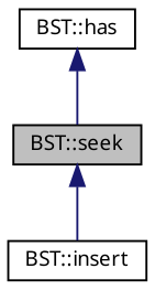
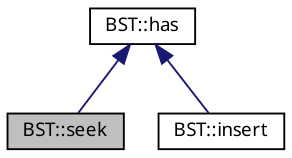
  digraph {
    fontname="Noto Sans"
    rankdir=TB
    node [color=black fillcolor=white fontname="Noto Sans" fontsize=10 shape=record style=filled]
    edge [color=midnightblue dir=back fontname="Noto Sans" fontsize=10 labelfontname=Helvetica labelfontsize=10 style=solid]
    n1 [fillcolor=grey75 fontcolor=black height=0.2 label="BST::seek" width=0.4]
    n2 [height=0.2 label="BST::has" width=0.4]
    n3 [height=0.2 label="BST::insert" width=0.4]
    n2 -> n1
-   n1 -> n3
+   n2 -> n3
  }
